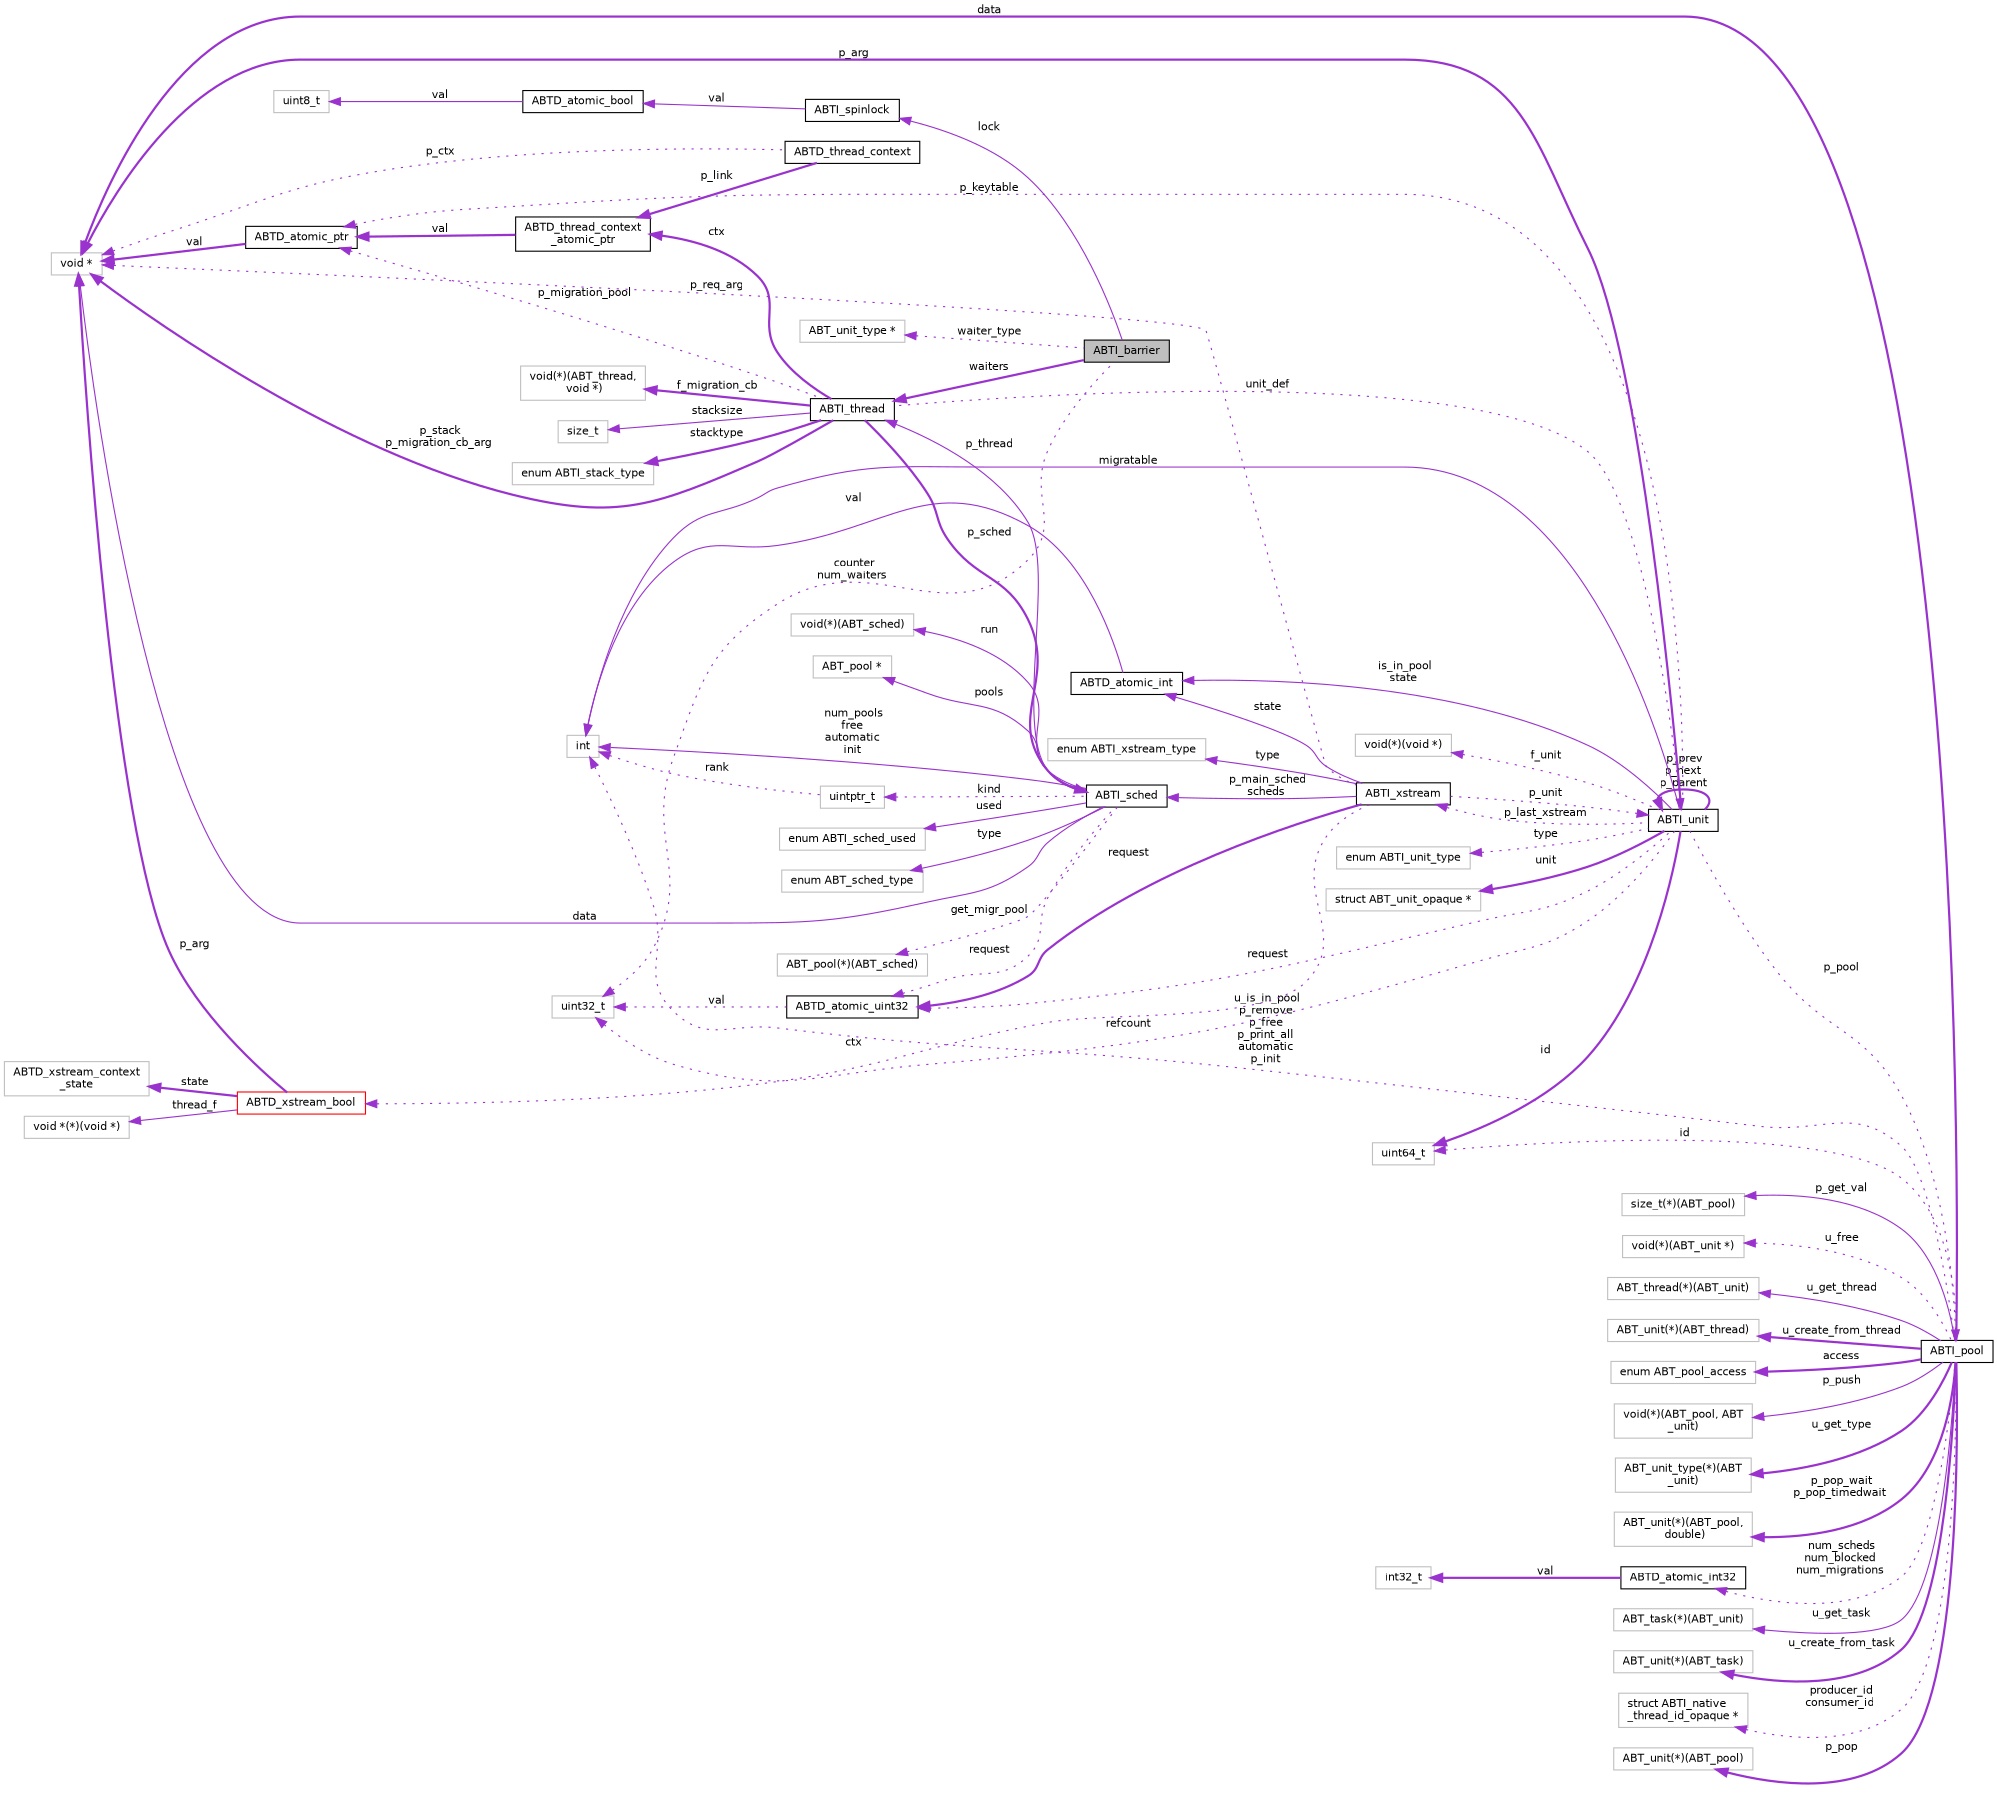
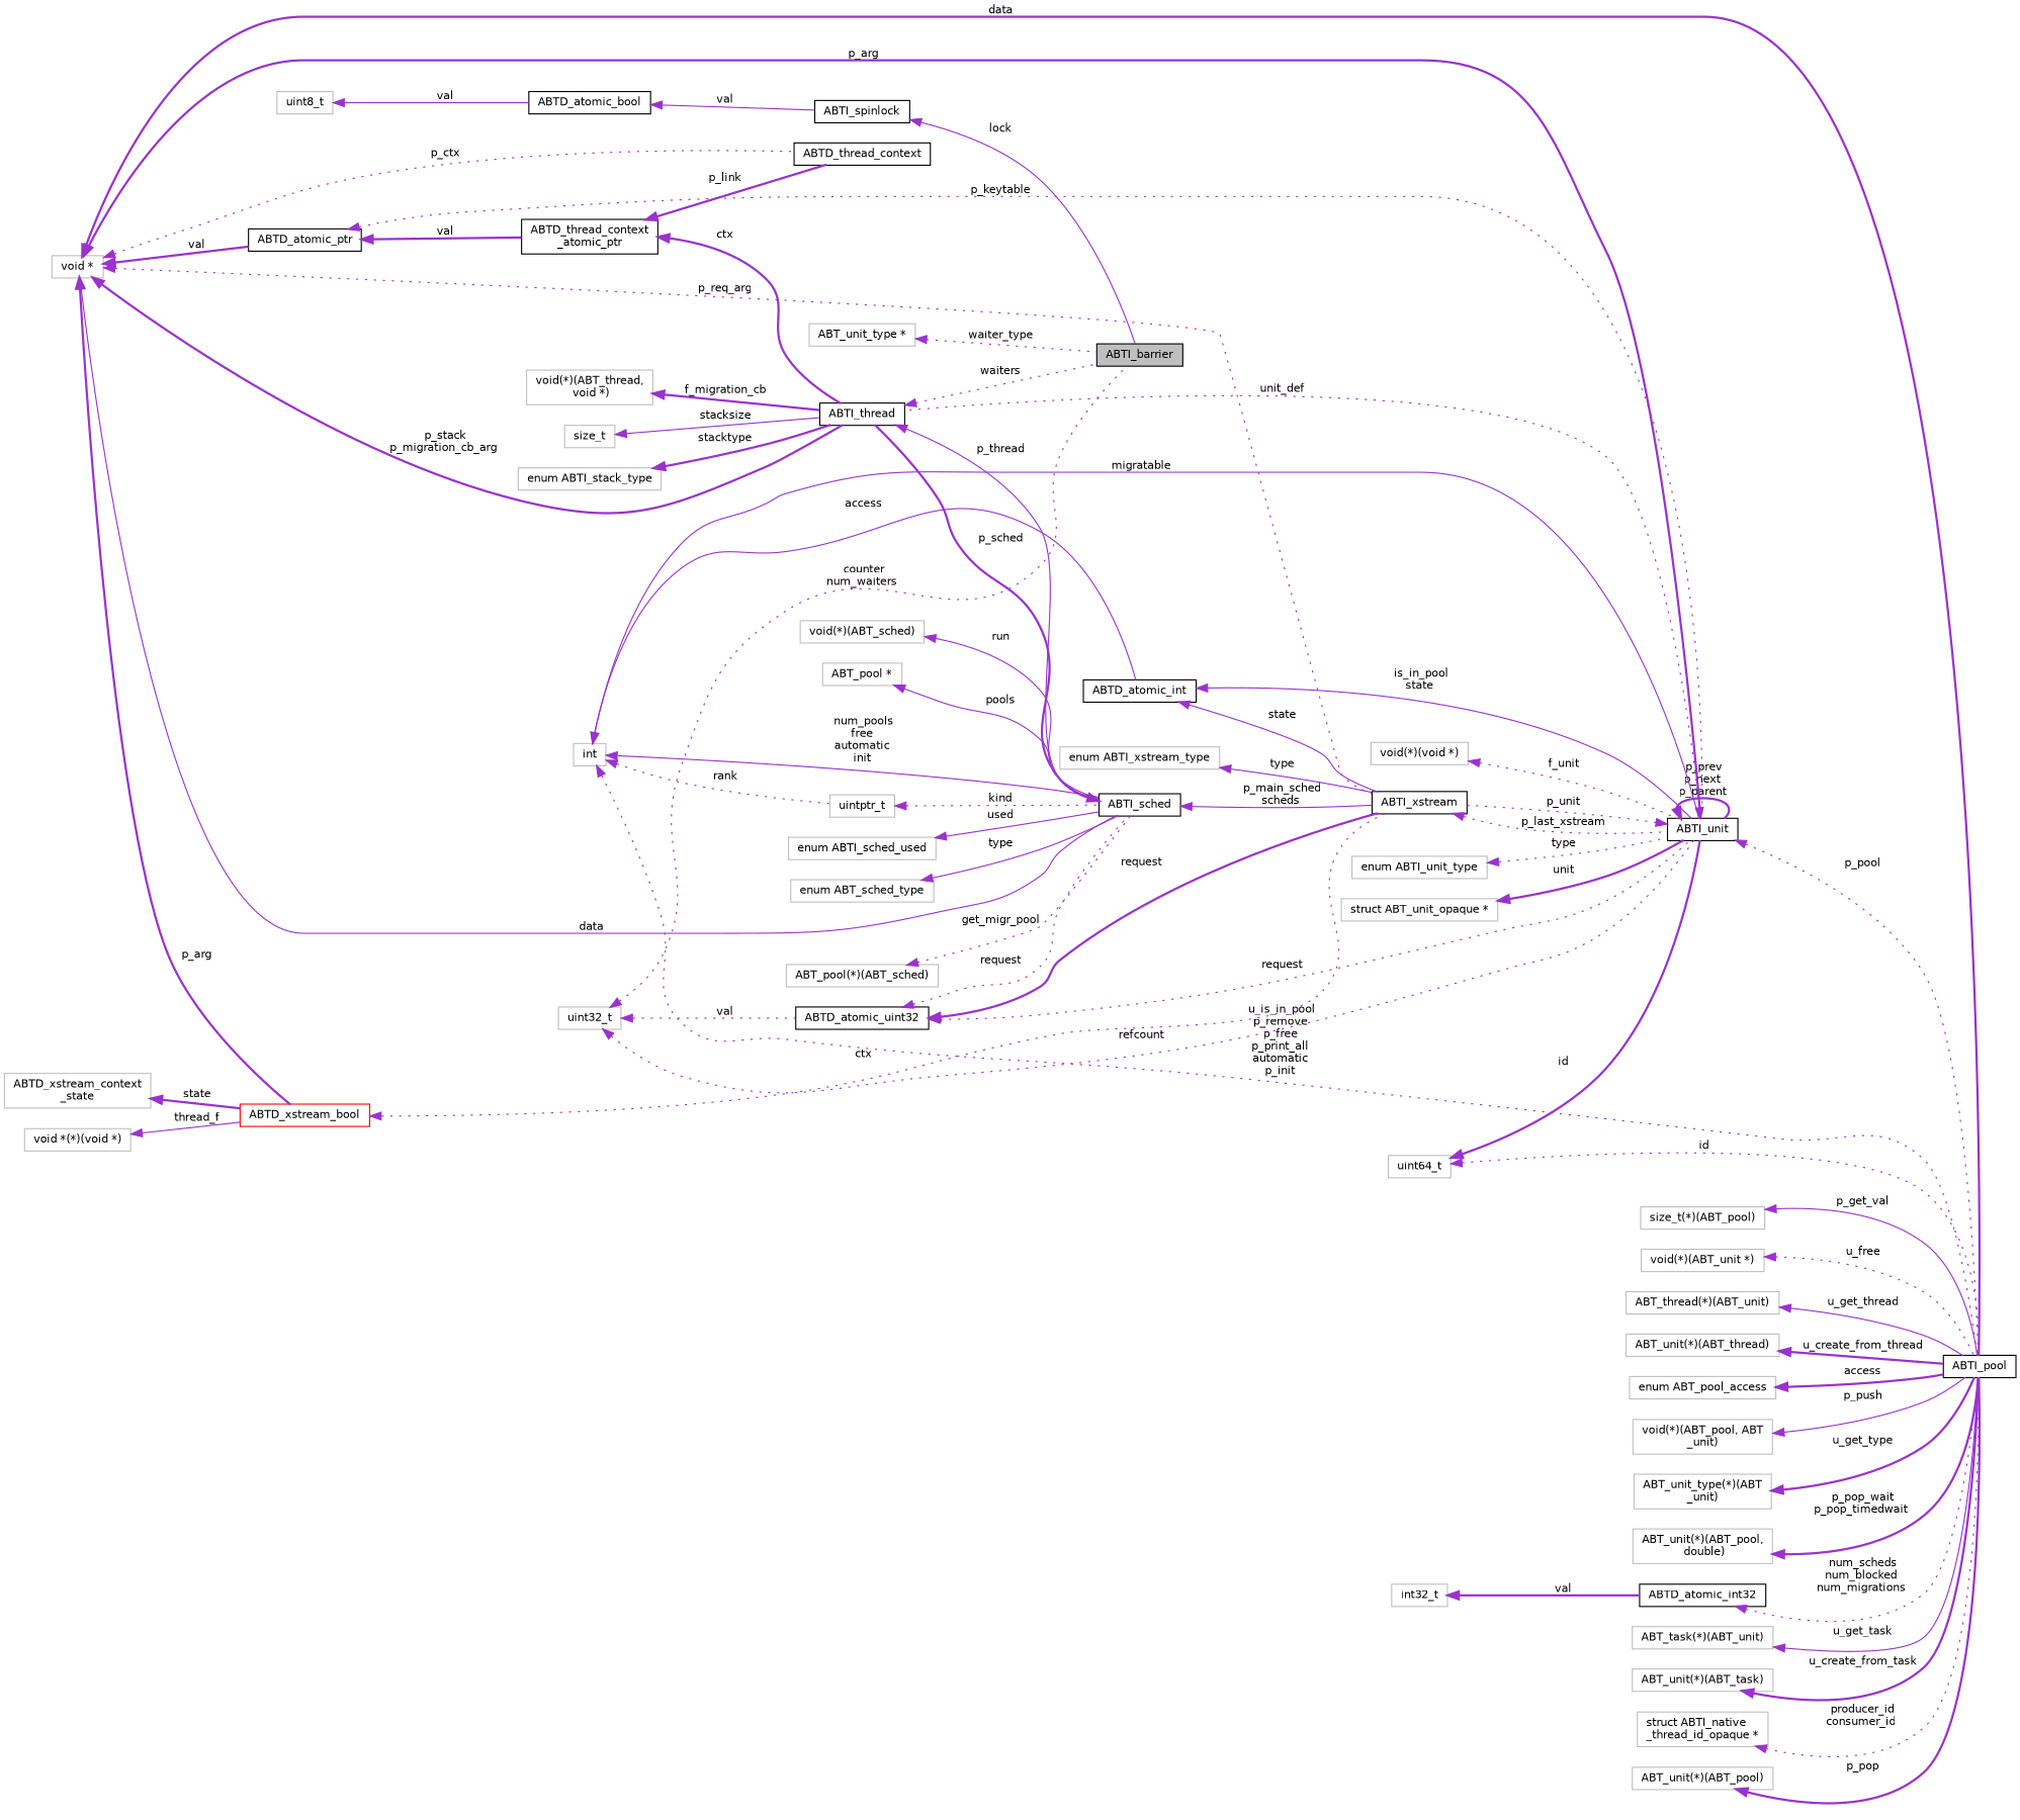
  digraph {
    rankdir=LR
    node [color=grey75 fillcolor=white fontname=Helvetica fontsize=10 shape=record style=filled]
    edge [color=darkorchid3 dir=back fontname=Helvetica fontsize=10 labelfontname=Helvetica labelfontsize=10 style=dotted]
    n1 [color=black fillcolor=grey75 fontcolor=black height=0.2 label=ABTI_barrier width=0.4]
    n2 [color=black height=0.2 label=ABTI_spinlock width=0.4]
    n3 [color=black height=0.2 label=ABTD_atomic_bool width=0.4]
    n4 [height=0.2 label=uint8_t width=0.4]
    n5 [height=0.2 label="ABT_unit_type *" width=0.4]
    n6 [color=black height=0.2 label=ABTI_thread width=0.4]
    n7 [color=black height=0.2 label=ABTI_sched width=0.4]
    n8 [color=black height=0.2 label=ABTI_xstream width=0.4]
    n9 [color=black height=0.2 label=ABTI_unit width=0.4]
    n10 [height=0.2 label="ABT_pool(*)(ABT_sched)" width=0.4]
    n11 [height=0.2 label=int width=0.4]
    n12 [color=black height=0.2 label=ABTI_pool width=0.4]
    n13 [color=black height=0.2 label=ABTD_atomic_int width=0.4]
    n14 [height=0.2 label=uintptr_t width=0.4]
    n15 [height=0.2 label="void(*)(ABT_sched)" width=0.4]
    n16 [height=0.2 label="ABT_pool *" width=0.4]
    n17 [color=black height=0.2 label=ABTD_atomic_uint32 width=0.4]
    n18 [height=0.2 label=uint32_t width=0.4]
    n19 [height=0.2 label="enum ABTI_sched_used" width=0.4]
    n20 [height=0.2 label="void *" width=0.4]
    n21 [color=black height=0.2 label=ABTD_thread_context width=0.4]
    n22 [color=black height=0.2 label=ABTD_atomic_ptr width=0.4]
    n23 [color=red height=0.2 label=ABTD_xstream_bool width=0.4]
    n24 [color=black height=0.2 label="ABTD_thread_context\l_atomic_ptr" width=0.4]
    n25 [height=0.2 label="enum ABT_sched_type" width=0.4]
    n26 [height=0.2 label=size_t width=0.4]
    n27 [height=0.2 label="enum ABTI_stack_type" width=0.4]
    n28 [height=0.2 label="void(*)(ABT_thread,\l void *)" width=0.4]
    n29 [height=0.2 label="void(*)(void *)" width=0.4]
    n30 [height=0.2 label=uint64_t width=0.4]
    n31 [height=0.2 label="size_t(*)(ABT_pool)" width=0.4]
    n32 [height=0.2 label="void(*)(ABT_unit *)" width=0.4]
    n33 [height=0.2 label="ABT_thread(*)(ABT_unit)" width=0.4]
    n34 [height=0.2 label="ABT_unit(*)(ABT_thread)" width=0.4]
    n35 [height=0.2 label="enum ABT_pool_access" width=0.4]
    n36 [height=0.2 label="void(*)(ABT_pool, ABT\l_unit)" width=0.4]
    n37 [height=0.2 label="ABT_unit_type(*)(ABT\l_unit)" width=0.4]
    n38 [height=0.2 label="ABT_unit(*)(ABT_pool,\l double)" width=0.4]
    n39 [color=black height=0.2 label=ABTD_atomic_int32 width=0.4]
    n40 [height=0.2 label=int32_t width=0.4]
    n41 [height=0.2 label="ABT_task(*)(ABT_unit)" width=0.4]
    n42 [height=0.2 label="ABT_unit(*)(ABT_task)" width=0.4]
    n43 [height=0.2 label="struct ABTI_native\l_thread_id_opaque *" width=0.4]
    n44 [height=0.2 label="ABT_unit(*)(ABT_pool)" width=0.4]
    n45 [height=0.2 label="ABTD_xstream_context\l_state" width=0.4]
    n46 [height=0.2 label="void *(*)(void *)" width=0.4]
    n47 [height=0.2 label="enum ABTI_xstream_type" width=0.4]
    n48 [height=0.2 label="enum ABTI_unit_type" width=0.4]
    n49 [height=0.2 label="struct ABT_unit_opaque *" width=0.4]
    n2 -> n1 [label=" lock" style=solid]
    n3 -> n2 [label=" val" style=solid]
    n4 -> n3 [label=" val" style=solid]
    n5 -> n1 [label=" waiter_type"]
-   n6 -> n1 [label=" waiters" style=bold]
+   n6 -> n1 [label=" waiters"]
    n6 -> n7 [label=" p_thread" style=solid]
    n7 -> n6 [label=" p_sched" style=bold]
    n7 -> n8 [label=" p_main_sched\nscheds" style=solid]
    n8 -> n9 [label=" p_last_xstream"]
    n9 -> n6 [label=" unit_def"]
    n9 -> n8 [label=" p_unit"]
    n9 -> n9 [label=" p_prev\np_next\np_parent" style=bold]
    n10 -> n7 [label=" get_migr_pool"]
    n11 -> n7 [label=" num_pools\nfree\nautomatic\ninit" style=solid]
    n11 -> n9 [label=" migratable" style=solid]
    n11 -> n12 [label=" u_is_in_pool\np_remove\np_free\np_print_all\nautomatic\np_init"]
-   n11 -> n13 [label=" val" style=solid]
+   n11 -> n13 [label=" access" style=solid]
    n11 -> n14 [label=" rank"]
-   n12 -> n9 [label=" p_pool"]
+   n9 -> n12 [label=" p_pool"]
    n13 -> n8 [label=" state" style=solid]
    n13 -> n9 [label=" is_in_pool\nstate" style=solid]
    n14 -> n7 [label=" kind"]
    n15 -> n7 [label=" run" style=solid]
    n16 -> n7 [label=" pools" style=solid]
    n17 -> n7 [label=" request"]
    n17 -> n8 [label=" request" style=bold]
    n17 -> n9 [label=" request"]
    n18 -> n1 [label=" counter\nnum_waiters"]
    n18 -> n9 [label=" refcount"]
    n18 -> n17 [label=" val"]
    n19 -> n7 [label=" used" style=solid]
    n20 -> n6 [label=" p_stack\np_migration_cb_arg" style=bold]
    n20 -> n7 [label=" data" style=solid]
    n20 -> n8 [label=" p_req_arg"]
    n20 -> n9 [label=" p_arg" style=bold]
    n20 -> n12 [label=" data" style=bold]
    n20 -> n21 [label=" p_ctx"]
    n20 -> n22 [label=" val" style=bold]
    n20 -> n23 [label=" p_arg" style=bold]
-   n22 -> n6 [label=" p_migration_pool"]
    n22 -> n9 [label=" p_keytable"]
    n22 -> n24 [label=" val" style=bold]
    n23 -> n8 [label=" ctx"]
    n24 -> n6 [label=" ctx" style=bold]
    n24 -> n21 [label=" p_link" style=bold]
    n25 -> n7 [label=" type" style=solid]
    n26 -> n6 [label=" stacksize" style=solid]
    n27 -> n6 [label=" stacktype" style=bold]
    n28 -> n6 [label=" f_migration_cb" style=bold]
    n29 -> n9 [label=" f_unit"]
    n30 -> n9 [label=" id" style=bold]
    n30 -> n12 [label=" id"]
    n31 -> n12 [label=" p_get_val" style=solid]
    n32 -> n12 [label=" u_free"]
    n33 -> n12 [label=" u_get_thread" style=solid]
    n34 -> n12 [label=" u_create_from_thread" style=bold]
    n35 -> n12 [label=" access" style=bold]
    n36 -> n12 [label=" p_push" style=solid]
    n37 -> n12 [label=" u_get_type" style=bold]
    n38 -> n12 [label=" p_pop_wait\np_pop_timedwait" style=bold]
    n39 -> n12 [label=" num_scheds\nnum_blocked\nnum_migrations"]
    n40 -> n39 [label=" val" style=bold]
    n41 -> n12 [label=" u_get_task" style=solid]
    n42 -> n12 [label=" u_create_from_task" style=bold]
    n43 -> n12 [label=" producer_id\nconsumer_id"]
    n44 -> n12 [label=" p_pop" style=bold]
    n45 -> n23 [label=" state" style=bold]
    n46 -> n23 [label=" thread_f" style=solid]
    n47 -> n8 [label=" type" style=solid]
    n48 -> n9 [label=" type"]
    n49 -> n9 [label=" unit" style=bold]
  }
